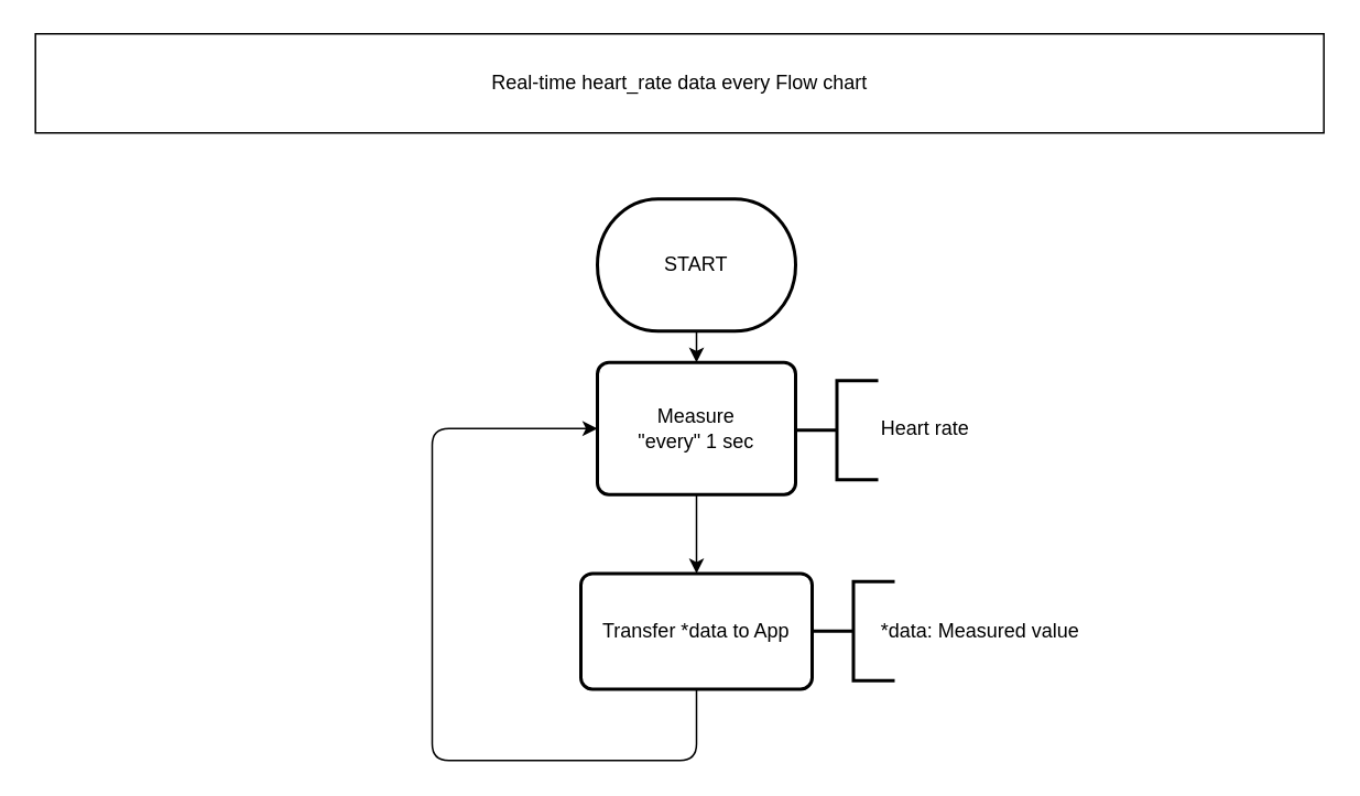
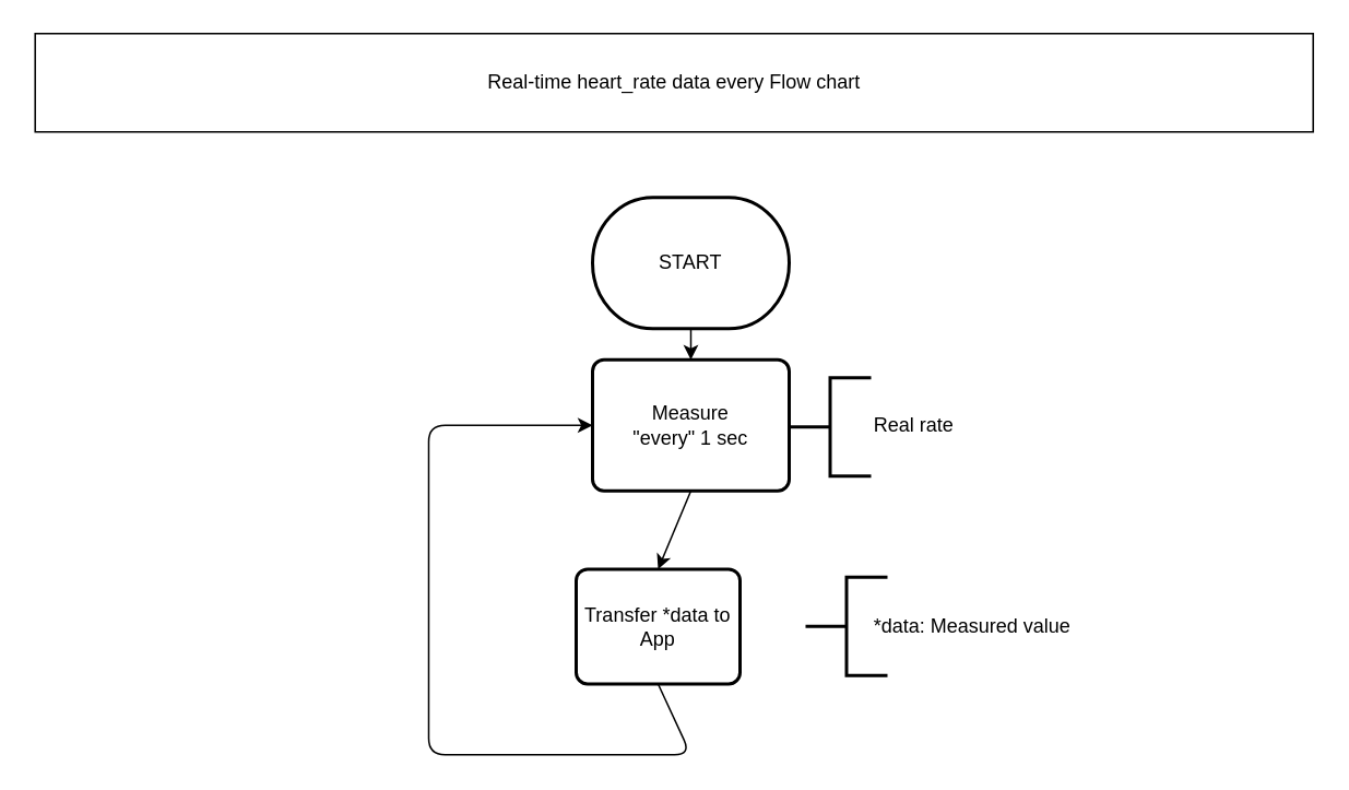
  <mxCell id="0" />
  <mxCell id="1" parent="0" />
  <mxCell id="2" value="Real-time heart_rate data every Flow chart" style="rounded=0;whiteSpace=wrap;html=1;" parent="1" vertex="1"><mxGeometry x="20.8" y="20" width="780" height="60" as="geometry" /></mxCell>
  <mxCell id="3" value="START" style="strokeWidth=2;html=1;shape=mxgraph.flowchart.terminator;whiteSpace=wrap;" vertex="1" parent="1"><mxGeometry x="361" y="120" width="120" height="80" as="geometry" /></mxCell>
  <mxCell id="4" value="Measure&lt;br&gt;&quot;every&quot; 1 sec" style="rounded=1;whiteSpace=wrap;html=1;absoluteArcSize=1;arcSize=14;strokeWidth=2;" vertex="1" parent="1"><mxGeometry x="361" y="219" width="120" height="80" as="geometry" /></mxCell>
  <mxCell id="5" value="" style="strokeWidth=2;html=1;shape=mxgraph.flowchart.annotation_2;align=left;pointerEvents=1" vertex="1" parent="1"><mxGeometry x="481" y="230" width="50" height="60" as="geometry" /></mxCell>
- <mxCell id="6" value="Heart rate" style="text;html=1;resizable=0;points=[];autosize=1;align=left;verticalAlign=top;spacingTop=-4;" vertex="1" parent="1"><mxGeometry x="531" y="249" width="70" height="20" as="geometry" /></mxCell>
+ <mxCell id="6" value="Real rate" style="text;html=1;resizable=0;points=[];autosize=1;align=left;verticalAlign=top;spacingTop=-4;" vertex="1" parent="1"><mxGeometry x="531" y="249" width="70" height="20" as="geometry" /></mxCell>
  <mxCell id="7" value="" style="endArrow=classic;html=1;exitX=0.5;exitY=1;exitDx=0;exitDy=0;entryX=0.5;entryY=0;entryDx=0;entryDy=0;" edge="1" parent="1" source="4" target="9"><mxGeometry width="50" height="50" relative="1" as="geometry"><mxPoint x="311" y="659" as="sourcePoint" /><mxPoint x="421.5" y="340" as="targetPoint" /></mxGeometry></mxCell>
  <mxCell id="8" value="" style="endArrow=classic;html=1;entryX=0.5;entryY=0;entryDx=0;entryDy=0;exitX=0.5;exitY=1;exitDx=0;exitDy=0;exitPerimeter=0;" edge="1" parent="1" source="3" target="4"><mxGeometry width="50" height="50" relative="1" as="geometry"><mxPoint x="431" y="309" as="sourcePoint" /><mxPoint x="431" y="359" as="targetPoint" /></mxGeometry></mxCell>
- <mxCell id="9" value="Transfer *data to App" style="rounded=1;whiteSpace=wrap;html=1;absoluteArcSize=1;arcSize=14;strokeWidth=2;" vertex="1" parent="1"><mxGeometry x="351" y="346.8" width="140" height="70" as="geometry" /></mxCell>
+ <mxCell id="9" value="Transfer *data to App" style="rounded=1;whiteSpace=wrap;html=1;absoluteArcSize=1;arcSize=14;strokeWidth=2;" vertex="1" parent="1"><mxGeometry x="351" y="346.8" width="100" height="70" as="geometry" /></mxCell>
  <mxCell id="10" value="" style="strokeWidth=2;html=1;shape=mxgraph.flowchart.annotation_2;align=left;pointerEvents=1" vertex="1" parent="1"><mxGeometry x="491" y="351.6" width="50" height="60" as="geometry" /></mxCell>
  <mxCell id="11" value="*data: Measured value" style="text;html=1;resizable=0;points=[];autosize=1;align=left;verticalAlign=top;spacingTop=-4;" vertex="1" parent="1"><mxGeometry x="531" y="371.6" width="140" height="20" as="geometry" /></mxCell>
  <mxCell id="12" value="" style="endArrow=classic;html=1;exitX=0.5;exitY=1;exitDx=0;exitDy=0;entryX=0;entryY=0.5;entryDx=0;entryDy=0;" edge="1" parent="1" source="9" target="4"><mxGeometry width="50" height="50" relative="1" as="geometry"><mxPoint x="311" y="610" as="sourcePoint" /><mxPoint x="361" y="560" as="targetPoint" /><Array as="points"><mxPoint x="421" y="460" /><mxPoint x="261" y="460" /><mxPoint x="261" y="259" /></Array></mxGeometry></mxCell>
